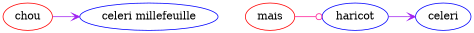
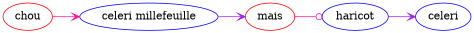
  digraph {
    rankdir=LR
    node [color=blue]
    edge [arrowhead=vee color=purple]
    n1 [label="celeri millefeuille"]
    mais [color=red]
    haricot
    celeri
    chou [color=red]
+   n1 -> mais
    mais -> haricot [arrowhead=odot color=deeppink]
    haricot -> celeri
-   chou -> n1
+   chou -> n1 [color=deeppink]
  }
